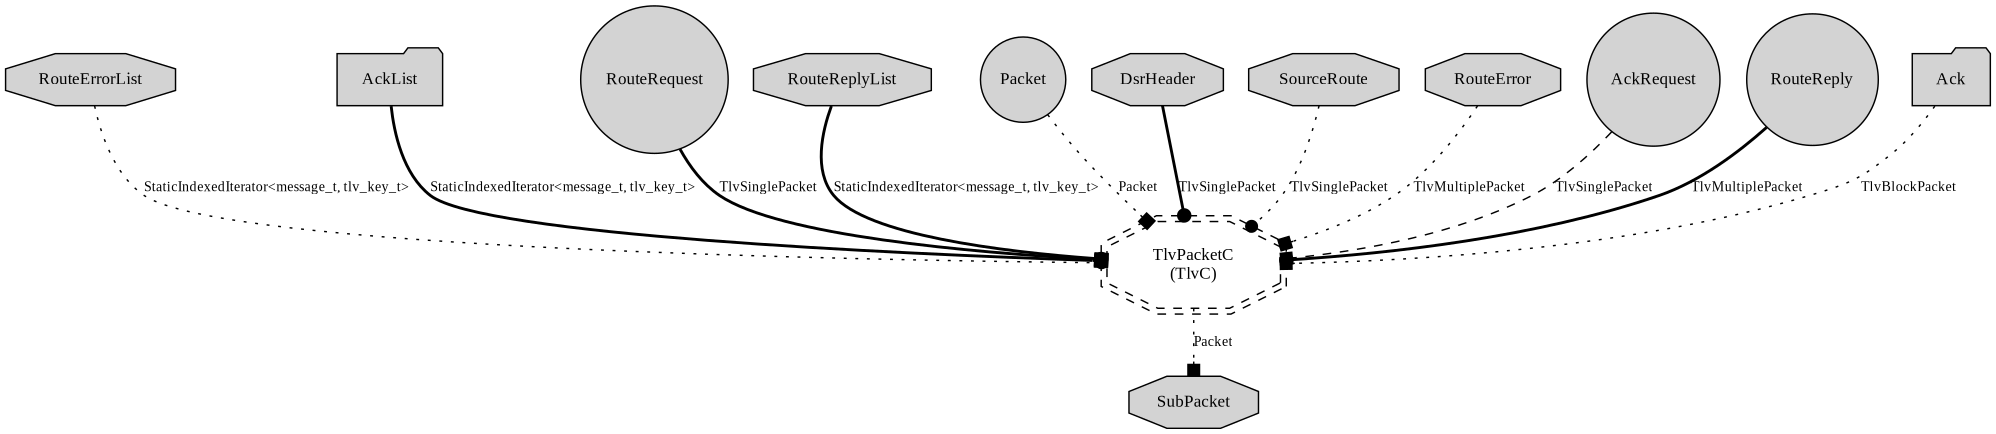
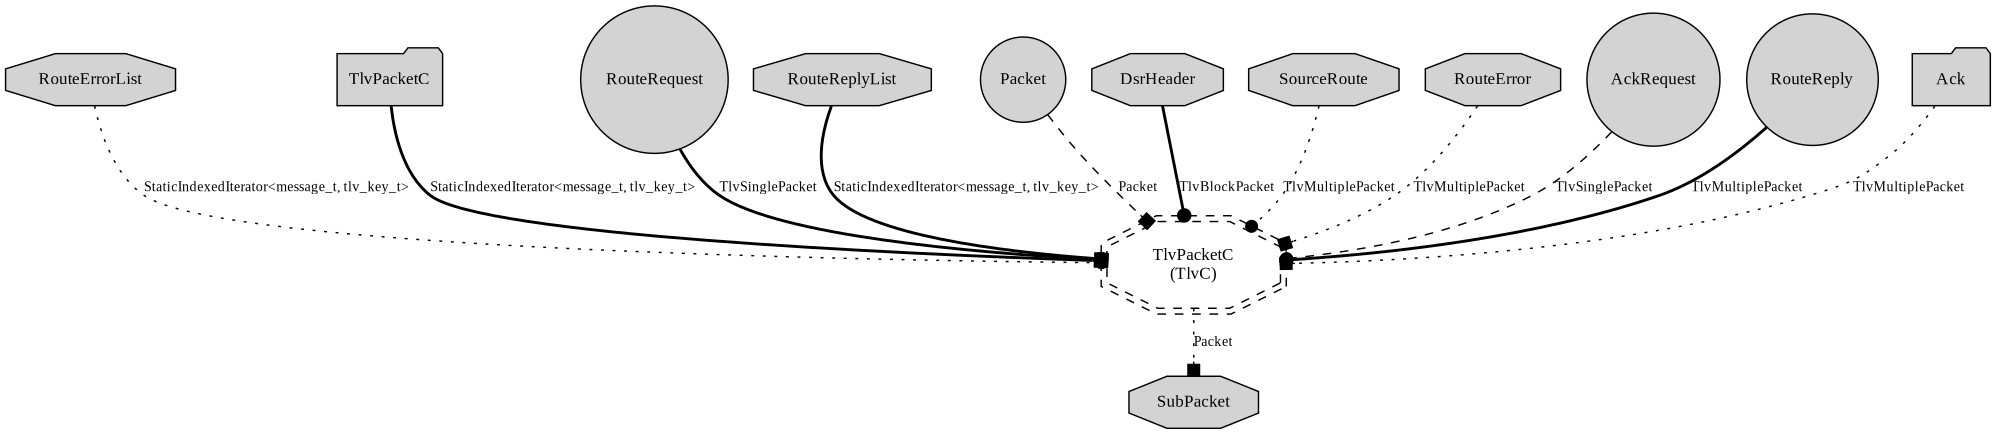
  digraph {
    fontname="Liberation Serif"
    node [fontname="Liberation Serif" fontsize=12 shape=octagon style=filled]
    edge [arrowhead=dot fontname="Liberation Serif" fontsize=10 style=dotted]
    n1 [label=RouteErrorList]
    n2 [label="TlvPacketC\n(TlvC)" peripheries=2 style=dashed]
    n3 [label=SubPacket]
-   n4 [label=AckList shape=folder]
+   n4 [label=TlvPacketC shape=folder]
    n5 [label=RouteRequest shape=circle]
    n6 [label=RouteReplyList]
    n7 [label=Packet shape=circle]
    n8 [label=DsrHeader]
    n9 [label=SourceRoute]
    n10 [label=RouteError]
    n11 [label=AckRequest shape=circle]
    n12 [label=RouteReply shape=circle]
    n13 [label=Ack shape=folder]
    n1 -> n2 [label="StaticIndexedIterator<message_t, tlv_key_t>"]
    n2 -> n3 [arrowhead=box label=Packet]
    n4 -> n2 [arrowhead=box label="StaticIndexedIterator<message_t, tlv_key_t>" style=bold]
    n5 -> n2 [arrowhead=box label=TlvSinglePacket style=bold]
    n6 -> n2 [label="StaticIndexedIterator<message_t, tlv_key_t>" style=bold]
-   n7 -> n2 [arrowhead=box label=Packet]
-   n8 -> n2 [label=TlvSinglePacket style=bold]
-   n9 -> n2 [label=TlvSinglePacket]
+   n7 -> n2 [arrowhead=box label=Packet style=dashed]
+   n8 -> n2 [label=TlvBlockPacket style=bold]
+   n9 -> n2 [label=TlvMultiplePacket]
    n10 -> n2 [arrowhead=box label=TlvMultiplePacket]
-   n11 -> n2 [arrowhead=box label=TlvSinglePacket style=dashed]
+   n11 -> n2 [label=TlvSinglePacket style=dashed]
    n12 -> n2 [label=TlvMultiplePacket style=bold]
-   n13 -> n2 [arrowhead=box label=TlvBlockPacket]
+   n13 -> n2 [arrowhead=box label=TlvMultiplePacket]
  }
